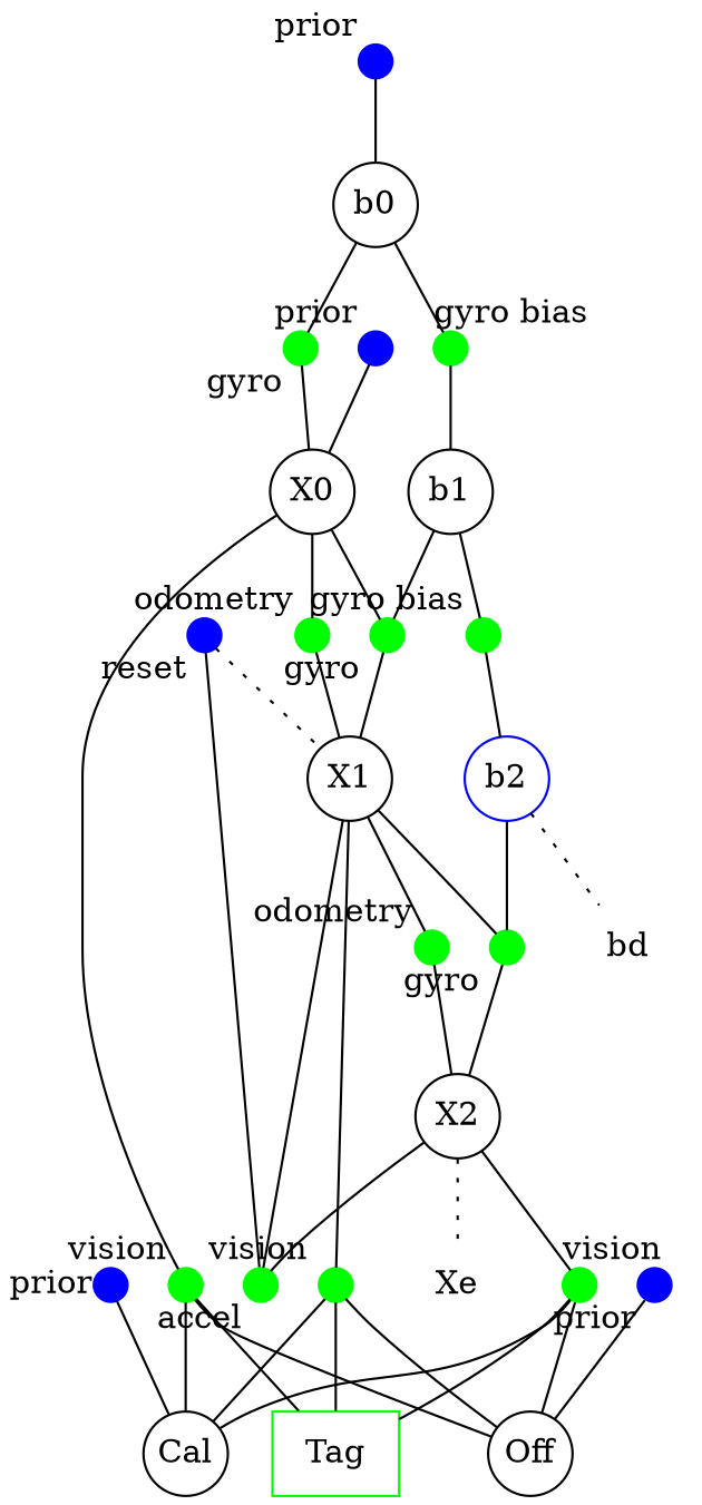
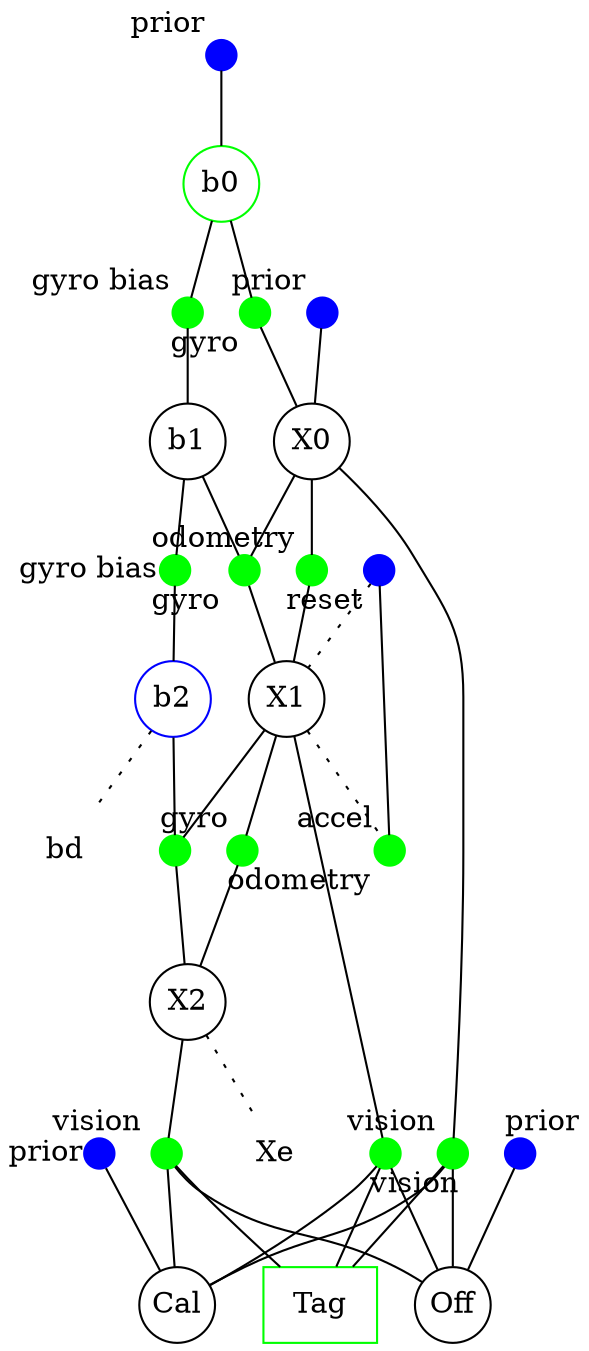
  graph {
    node [color=green shape=point]
    Xp [color=blue width=0.2 xlabel=prior]
    n2 [label=X0 margin=-0.1 shape=circle color=""]
    O0 [width=0.2 xlabel=odometry]
    v0 [width=0.2 xlabel=vision]
    g1 [width=0.2 xlabel="gyro "]
    n6 [label=X1 margin=-0.1 shape=circle color=""]
    n7 [label=Tag shape=box]
    n8 [label=Off margin=-0.1 shape=circle color=""]
    n9 [label=Cal margin=-0.1 shape=circle color=""]
    a0 [width=0.2 xlabel=accel]
    O1 [width=0.2 xlabel=odometry]
    v1 [width=0.2 xlabel="vision "]
    g2 [width=0.2 xlabel="gyro "]
    n14 [label=X2 margin=-0.1 shape=circle color=""]
    Xe [shape=none color=""]
    v2 [width=0.2 xlabel="vision "]
    cp [color=blue width=0.2 xlabel=prior]
    kp [color=blue width=0.2 xlabel=prior]
    bp [color=blue width=0.2 xlabel=prior]
-   n20 [label=b0 margin=-0.1 shape=circle color=""]
+   n20 [label=b0 margin=-0.1 shape=circle]
    g0 [width=0.2 xlabel=gyro]
    bb [width=0.2 xlabel="gyro bias"]
    n23 [label=b1 margin=-0.1 shape=circle color=""]
    bc [width=0.2 xlabel="gyro bias"]
    n25 [color=blue label=b2 margin=-0.1 shape=circle]
    bd [shape=none color=""]
    br [color=blue width=0.2 xlabel=reset]
    Xp -- n2
    n2 -- O0
    n2 -- v0
    n2 -- g1
    O0 -- n6
    v0 -- n7
    v0 -- n8
    v0 -- n9
    g1 -- n6
-   n6 -- a0
+   n6 -- a0 [style=dotted]
    n6 -- O1
    n6 -- v1
    n6 -- g2
    O1 -- n14
    v1 -- n7
    v1 -- n8
    v1 -- n9
    g2 -- n14
-   n14 -- a0
    n14 -- Xe [style=dotted]
    n14 -- v2
    v2 -- n7
    v2 -- n8
    v2 -- n9
    cp -- n8
    kp -- n9
    bp -- n20
    n20 -- g0
    n20 -- bb
    g0 -- n2
    bb -- n23
    n23 -- g1
    n23 -- bc
    bc -- n25
    n25 -- g2
    n25 -- bd [style=dotted]
    br -- n6 [style=dotted]
    br -- a0
  }
